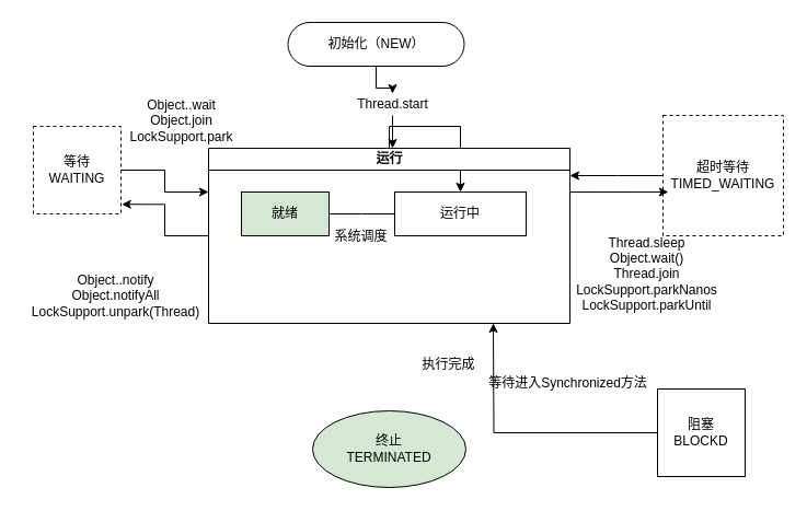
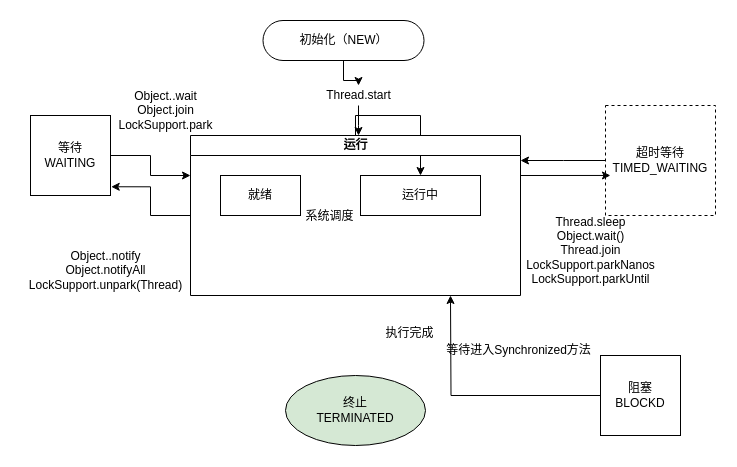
  <mxCell id="0" />
  <mxCell id="1" parent="0" />
  <mxCell id="2" style="edgeStyle=orthogonalEdgeStyle;rounded=0;orthogonalLoop=1;jettySize=auto;html=1;exitX=0.5;exitY=1;exitDx=0;exitDy=0;fontFamily=Helvetica;" parent="1" source="3" target="5" edge="1"><mxGeometry relative="1" as="geometry" /></mxCell>
  <mxCell id="3" value="初始化（NEW）" style="rounded=1;whiteSpace=wrap;html=1;fontSize=12;glass=0;strokeWidth=1;shadow=0;arcSize=50;" parent="1" vertex="1"><mxGeometry x="262.5" y="20" width="161" height="40" as="geometry" /></mxCell>
  <mxCell id="4" style="edgeStyle=orthogonalEdgeStyle;rounded=0;orthogonalLoop=1;jettySize=auto;html=1;fontFamily=Helvetica;" parent="1" source="5" edge="1"><mxGeometry relative="1" as="geometry"><mxPoint x="358" y="135" as="targetPoint" /></mxGeometry></mxCell>
  <mxCell id="5" value="Thread.start" style="text;html=1;align=center;verticalAlign=middle;resizable=0;points=[];autosize=1;fontFamily=Helvetica;" parent="1" vertex="1"><mxGeometry x="318" y="85" width="80" height="20" as="geometry" /></mxCell>
  <mxCell id="6" value="终止&lt;br&gt;TERMINATED" style="ellipse;whiteSpace=wrap;html=1;fontFamily=Helvetica;fillColor=#d5e8d4;" parent="1" vertex="1"><mxGeometry x="285" y="375" width="140" height="70" as="geometry" /></mxCell>
  <mxCell id="7" style="edgeStyle=orthogonalEdgeStyle;rounded=0;orthogonalLoop=1;jettySize=auto;html=1;fontFamily=Helvetica;" parent="1" source="8" edge="1"><mxGeometry relative="1" as="geometry"><mxPoint x="520" y="160" as="targetPoint" /></mxGeometry></mxCell>
  <mxCell id="8" value="超时等待&lt;br&gt;TIMED_WAITING" style="whiteSpace=wrap;html=1;aspect=fixed;fontFamily=Helvetica;dashed=1;" parent="1" vertex="1"><mxGeometry x="605" y="105" width="110" height="110" as="geometry" /></mxCell>
  <mxCell id="9" style="edgeStyle=orthogonalEdgeStyle;rounded=0;orthogonalLoop=1;jettySize=auto;html=1;fontFamily=Helvetica;" parent="1" source="10" edge="1"><mxGeometry relative="1" as="geometry"><mxPoint x="450" y="295" as="targetPoint" /></mxGeometry></mxCell>
  <mxCell id="10" value="阻塞&lt;br&gt;BLOCKD" style="whiteSpace=wrap;html=1;aspect=fixed;fontFamily=Helvetica;" parent="1" vertex="1"><mxGeometry x="600" y="355" width="80" height="80" as="geometry" /></mxCell>
  <mxCell id="11" style="edgeStyle=orthogonalEdgeStyle;rounded=0;orthogonalLoop=1;jettySize=auto;html=1;exitX=1;exitY=0.5;exitDx=0;exitDy=0;entryX=0;entryY=0.25;entryDx=0;entryDy=0;fontFamily=Helvetica;" parent="1" source="12" target="16" edge="1"><mxGeometry relative="1" as="geometry" /></mxCell>
- <mxCell id="12" value="等待&lt;br&gt;WAITING" style="whiteSpace=wrap;html=1;aspect=fixed;labelBackgroundColor=none;fontFamily=Helvetica;dashed=1;" parent="1" vertex="1"><mxGeometry x="30" y="115" width="80" height="80" as="geometry" /></mxCell>
+ <mxCell id="12" value="等待&lt;br&gt;WAITING" style="whiteSpace=wrap;html=1;aspect=fixed;labelBackgroundColor=none;fontFamily=Helvetica;" parent="1" vertex="1"><mxGeometry x="30" y="115" width="80" height="80" as="geometry" /></mxCell>
  <mxCell id="13" style="edgeStyle=orthogonalEdgeStyle;rounded=0;orthogonalLoop=1;jettySize=auto;html=1;fontFamily=Helvetica;" parent="1" source="16" target="19" edge="1"><mxGeometry relative="1" as="geometry" /></mxCell>
  <mxCell id="14" style="edgeStyle=orthogonalEdgeStyle;rounded=0;orthogonalLoop=1;jettySize=auto;html=1;entryX=1.009;entryY=0.891;entryDx=0;entryDy=0;entryPerimeter=0;fontFamily=Helvetica;" parent="1" source="16" target="12" edge="1"><mxGeometry relative="1" as="geometry" /></mxCell>
  <mxCell id="15" style="edgeStyle=orthogonalEdgeStyle;rounded=0;orthogonalLoop=1;jettySize=auto;html=1;exitX=1;exitY=0.25;exitDx=0;exitDy=0;entryX=0.045;entryY=0.636;entryDx=0;entryDy=0;entryPerimeter=0;fontFamily=Helvetica;" parent="1" source="16" target="8" edge="1"><mxGeometry relative="1" as="geometry" /></mxCell>
  <mxCell id="16" value="运行" style="swimlane;html=1;startSize=20;horizontal=1;containerType=tree;labelBackgroundColor=none;fontFamily=Helvetica;" parent="1" vertex="1"><mxGeometry x="190" y="135" width="330" height="160" as="geometry" /></mxCell>
- <mxCell id="17" value="" style="edgeStyle=elbowEdgeStyle;elbow=vertical;startArrow=none;endArrow=none;rounded=0;" parent="16" source="18" target="19" edge="1"><mxGeometry relative="1" as="geometry" /></mxCell>
- <mxCell id="18" value="就绪" style="whiteSpace=wrap;html=1;treeFolding=1;treeMoving=1;newEdgeStyle={&quot;edgeStyle&quot;:&quot;elbowEdgeStyle&quot;,&quot;startArrow&quot;:&quot;none&quot;,&quot;endArrow&quot;:&quot;none&quot;};fillColor=#d5e8d4;" parent="16" vertex="1"><mxGeometry x="30" y="40" width="80" height="40" as="geometry" /></mxCell>
+ <mxCell id="18" value="就绪" style="whiteSpace=wrap;html=1;treeFolding=1;treeMoving=1;newEdgeStyle={&quot;edgeStyle&quot;:&quot;elbowEdgeStyle&quot;,&quot;startArrow&quot;:&quot;none&quot;,&quot;endArrow&quot;:&quot;none&quot;};" parent="16" vertex="1"><mxGeometry x="30" y="40" width="80" height="40" as="geometry" /></mxCell>
  <mxCell id="19" value="运行中" style="whiteSpace=wrap;html=1;treeFolding=1;treeMoving=1;newEdgeStyle={&quot;edgeStyle&quot;:&quot;elbowEdgeStyle&quot;,&quot;startArrow&quot;:&quot;none&quot;,&quot;endArrow&quot;:&quot;none&quot;};" parent="16" vertex="1"><mxGeometry x="170" y="40" width="120" height="40" as="geometry" /></mxCell>
  <mxCell id="20" value="系统调度" style="text;html=1;align=center;verticalAlign=middle;resizable=0;points=[];autosize=1;fontFamily=Helvetica;" parent="16" vertex="1"><mxGeometry x="109" y="71" width="60" height="20" as="geometry" /></mxCell>
  <mxCell id="21" value="Object..wait&lt;br&gt;Object.join&lt;br&gt;LockSupport.park" style="text;html=1;align=center;verticalAlign=middle;resizable=0;points=[];autosize=1;fontFamily=Helvetica;" parent="1" vertex="1"><mxGeometry x="110" y="85" width="110" height="50" as="geometry" /></mxCell>
  <mxCell id="22" value="Object..notify&lt;br&gt;Object.notifyAll&lt;br&gt;LockSupport.unpark(Thread)" style="text;html=1;align=center;verticalAlign=middle;resizable=0;points=[];autosize=1;fontFamily=Helvetica;" parent="1" vertex="1"><mxGeometry y="245" width="170" height="50" as="geometry" x="20" /></mxCell>
  <mxCell id="23" value="执行完成" style="text;html=1;align=center;verticalAlign=middle;resizable=0;points=[];autosize=1;fontFamily=Helvetica;" parent="1" vertex="1"><mxGeometry x="379" y="323" width="60" height="20" as="geometry" /></mxCell>
  <mxCell id="24" value="Thread.sleep&lt;br&gt;Object.wait()&lt;br&gt;Thread.join&lt;br&gt;LockSupport.parkNanos&lt;br&gt;LockSupport.parkUntil" style="text;html=1;align=center;verticalAlign=middle;resizable=0;points=[];autosize=1;fontFamily=Helvetica;" parent="1" vertex="1"><mxGeometry x="520" y="215" width="140" height="70" as="geometry" /></mxCell>
  <mxCell id="25" value="等待进入Synchronized方法" style="text;html=1;align=center;verticalAlign=middle;resizable=0;points=[];autosize=1;fontFamily=Helvetica;" parent="1" vertex="1"><mxGeometry x="438" y="340" width="160" height="20" as="geometry" /></mxCell>
